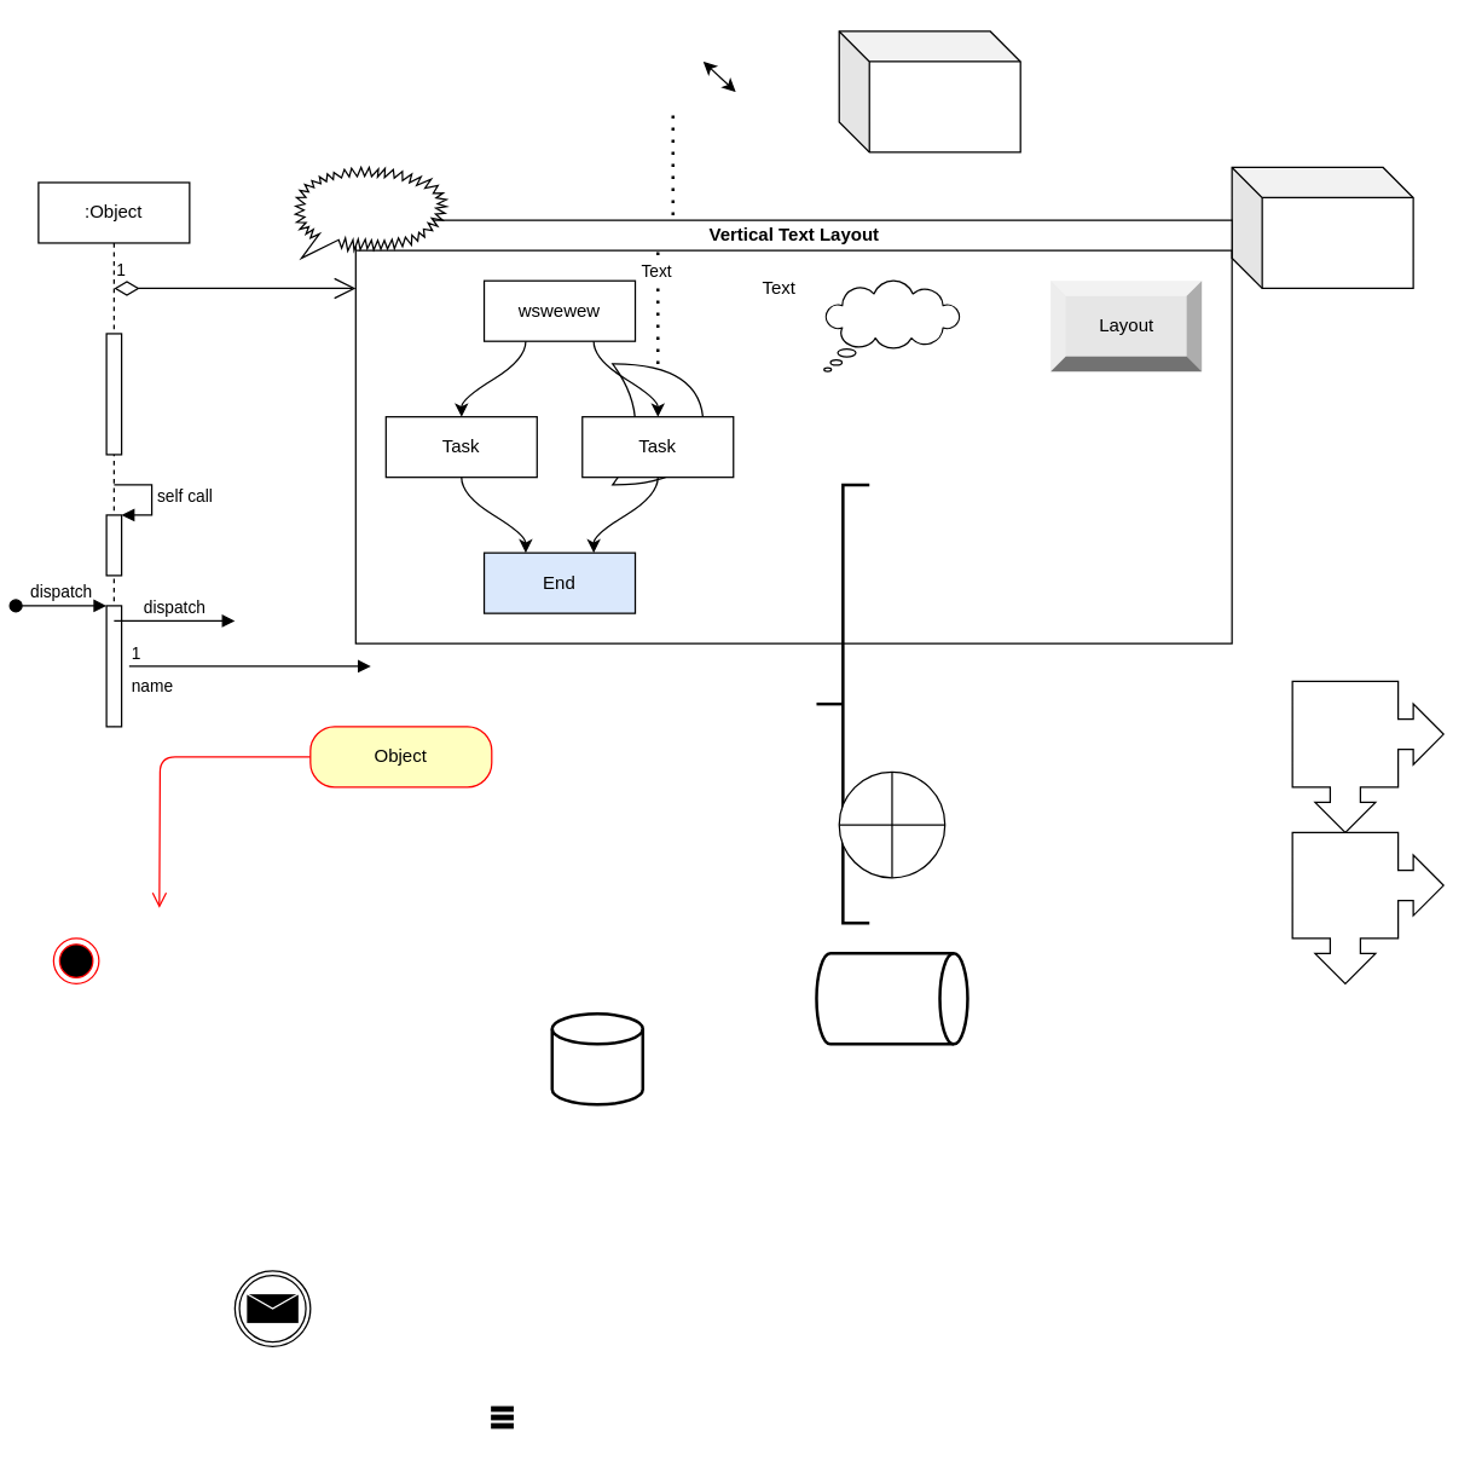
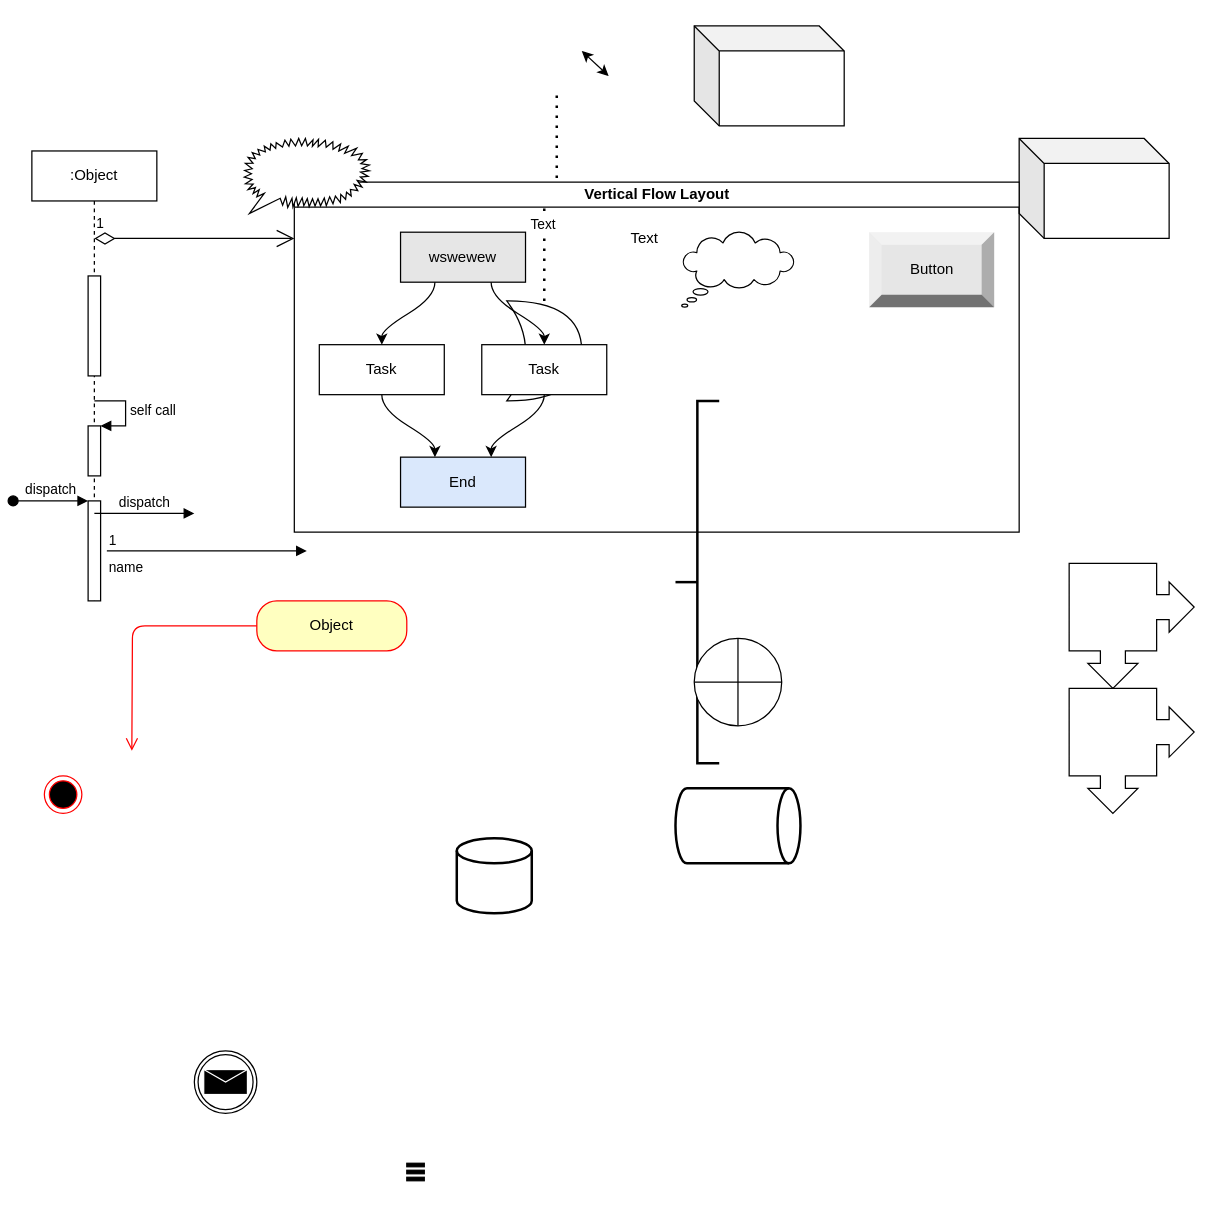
  <mxCell id="0" />
  <mxCell id="1" parent="0" />
  <mxCell id="2" value="Text" style="text;html=1;resizable=0;autosize=1;align=center;verticalAlign=middle;points=[];fillColor=none;strokeColor=none;rounded=0;" vertex="1" parent="1"><mxGeometry x="490" y="180" width="40" height="20" as="geometry" /></mxCell>
  <mxCell id="3" value="" style="shape=cube;whiteSpace=wrap;html=1;boundedLbl=1;backgroundOutline=1;darkOpacity=0.05;darkOpacity2=0.1;" vertex="1" parent="1"><mxGeometry x="550" y="20" width="120" height="80" as="geometry" /></mxCell>
  <mxCell id="4" value="" style="shape=xor;whiteSpace=wrap;html=1;" vertex="1" parent="1"><mxGeometry x="400" y="240" width="60" height="80" as="geometry" /></mxCell>
  <mxCell id="5" value="" style="endArrow=classic;startArrow=classic;html=1;" edge="1" parent="1"><mxGeometry width="50" height="50" relative="1" as="geometry"><mxPoint x="481.506" y="60" as="sourcePoint" /><mxPoint x="460" y="40" as="targetPoint" /></mxGeometry></mxCell>
  <mxCell id="6" value="" style="endArrow=none;dashed=1;html=1;dashPattern=1 3;strokeWidth=2;edgeStyle=elbowEdgeStyle;elbow=vertical;" edge="1" parent="1" source="4"><mxGeometry width="50" height="50" relative="1" as="geometry"><mxPoint x="390" y="120" as="sourcePoint" /><mxPoint x="440" y="70" as="targetPoint" /></mxGeometry></mxCell>
  <mxCell id="7" value="Text" style="edgeLabel;html=1;align=center;verticalAlign=middle;resizable=0;points=[];" vertex="1" connectable="0" parent="6"><mxGeometry x="-0.311" y="2" relative="1" as="geometry"><mxPoint as="offset" /></mxGeometry></mxCell>
  <mxCell id="8" value="" style="shape=cube;whiteSpace=wrap;html=1;boundedLbl=1;backgroundOutline=1;darkOpacity=0.05;darkOpacity2=0.1;" vertex="1" parent="1"><mxGeometry x="810" y="110" width="120" height="80" as="geometry" /></mxCell>
  <mxCell id="9" value="" style="strokeWidth=2;html=1;shape=mxgraph.flowchart.annotation_2;align=left;labelPosition=right;pointerEvents=1;" vertex="1" parent="1"><mxGeometry x="535" y="320" width="35" height="290" as="geometry" /></mxCell>
  <mxCell id="10" value="" style="verticalLabelPosition=bottom;verticalAlign=top;html=1;shape=mxgraph.flowchart.summing_function;" vertex="1" parent="1"><mxGeometry x="550" y="510" width="70" height="70" as="geometry" /></mxCell>
  <mxCell id="11" value="" style="html=1;shadow=0;dashed=0;align=center;verticalAlign=middle;shape=mxgraph.arrows2.calloutDouble90Arrow;dy1=10;dx1=20;dx2=70;dy2=70;arrowHead=10;" vertex="1" parent="1"><mxGeometry x="850" y="450" width="100" height="100" as="geometry" /></mxCell>
  <mxCell id="12" value="" style="html=1;shadow=0;dashed=0;align=center;verticalAlign=middle;shape=mxgraph.arrows2.calloutDouble90Arrow;dy1=10;dx1=20;dx2=70;dy2=70;arrowHead=10;" vertex="1" parent="1"><mxGeometry x="850" y="550" width="100" height="100" as="geometry" /></mxCell>
  <mxCell id="13" value="" style="strokeWidth=2;html=1;shape=mxgraph.flowchart.direct_data;whiteSpace=wrap;" vertex="1" parent="1"><mxGeometry x="535" y="630" width="100" height="60" as="geometry" /></mxCell>
  <mxCell id="14" value="" style="strokeWidth=2;html=1;shape=mxgraph.flowchart.database;whiteSpace=wrap;" vertex="1" parent="1"><mxGeometry x="360" y="670" width="60" height="60" as="geometry" /></mxCell>
- <mxCell id="15" value="Vertical Text Layout" style="swimlane;html=1;startSize=20;horizontal=1;childLayout=flowLayout;flowOrientation=north;resizable=0;interRankCellSpacing=50;containerType=tree;" vertex="1" parent="1"><mxGeometry x="230" y="145" width="580" height="280" as="geometry" /></mxCell>
- <mxCell id="16" value="wswewew" style="whiteSpace=wrap;html=1;" vertex="1" parent="15"><mxGeometry x="85" y="40" width="100" height="40" as="geometry" /></mxCell>
+ <mxCell id="15" value="Vertical Flow Layout" style="swimlane;html=1;startSize=20;horizontal=1;childLayout=flowLayout;flowOrientation=north;resizable=0;interRankCellSpacing=50;containerType=tree;" vertex="1" parent="1"><mxGeometry x="230" y="145" width="580" height="280" as="geometry" /></mxCell>
+ <mxCell id="16" value="wswewew" style="whiteSpace=wrap;html=1;fillColor=#e6e6e6;" vertex="1" parent="15"><mxGeometry x="85" y="40" width="100" height="40" as="geometry" /></mxCell>
  <mxCell id="17" value="Task" style="whiteSpace=wrap;html=1;" vertex="1" parent="15"><mxGeometry x="20" y="130" width="100" height="40" as="geometry" /></mxCell>
  <mxCell id="18" value="" style="html=1;curved=1;noEdgeStyle=1;orthogonal=1;" edge="1" parent="15" source="16" target="17"><mxGeometry relative="1" as="geometry"><Array as="points"><mxPoint x="112.5" y="92" /><mxPoint x="70" y="118" /></Array></mxGeometry></mxCell>
  <mxCell id="19" value="Task" style="whiteSpace=wrap;html=1;" vertex="1" parent="15"><mxGeometry x="150" y="130" width="100" height="40" as="geometry" /></mxCell>
  <mxCell id="20" value="" style="html=1;curved=1;noEdgeStyle=1;orthogonal=1;" edge="1" parent="15" source="16" target="19"><mxGeometry relative="1" as="geometry"><Array as="points"><mxPoint x="157.5" y="92" /><mxPoint x="200" y="118" /></Array></mxGeometry></mxCell>
  <mxCell id="21" value="End" style="whiteSpace=wrap;html=1;fillColor=#dae8fc;" vertex="1" parent="15"><mxGeometry x="85" y="220" width="100" height="40" as="geometry" /></mxCell>
  <mxCell id="22" value="" style="html=1;curved=1;noEdgeStyle=1;orthogonal=1;" edge="1" parent="15" source="17" target="21"><mxGeometry relative="1" as="geometry"><Array as="points"><mxPoint x="70" y="182" /><mxPoint x="112.5" y="208" /></Array></mxGeometry></mxCell>
  <mxCell id="23" value="" style="html=1;curved=1;noEdgeStyle=1;orthogonal=1;" edge="1" parent="15" source="19" target="21"><mxGeometry relative="1" as="geometry"><Array as="points"><mxPoint x="200" y="182" /><mxPoint x="157.5" y="208" /></Array></mxGeometry></mxCell>
  <mxCell id="24" value="" style="whiteSpace=wrap;html=1;shape=mxgraph.basic.cloud_callout" vertex="1" parent="15"><mxGeometry x="310" y="40" width="90" height="60" as="geometry" /></mxCell>
- <mxCell id="25" value="Layout" style="labelPosition=center;verticalLabelPosition=middle;align=center;html=1;shape=mxgraph.basic.shaded_button;dx=10;fillColor=#E6E6E6;strokeColor=none;" vertex="1" parent="15"><mxGeometry x="460" y="40" width="100" height="60" as="geometry" /></mxCell>
+ <mxCell id="25" value="Button" style="labelPosition=center;verticalLabelPosition=middle;align=center;html=1;shape=mxgraph.basic.shaded_button;dx=10;fillColor=#E6E6E6;strokeColor=none;" vertex="1" parent="15"><mxGeometry x="460" y="40" width="100" height="60" as="geometry" /></mxCell>
  <mxCell id="26" value="" style="whiteSpace=wrap;html=1;shape=mxgraph.basic.loud_callout" vertex="1" parent="1"><mxGeometry x="190" y="110" width="100" height="60" as="geometry" /></mxCell>
  <mxCell id="27" value="Object" style="rounded=1;whiteSpace=wrap;html=1;arcSize=40;fontColor=#000000;fillColor=#ffffc0;strokeColor=#ff0000;" vertex="1" parent="1"><mxGeometry x="200" y="480" width="120" height="40" as="geometry" /></mxCell>
  <mxCell id="28" value="" style="edgeStyle=orthogonalEdgeStyle;html=1;verticalAlign=bottom;endArrow=open;endSize=8;strokeColor=#ff0000;" edge="1" source="27" parent="1"><mxGeometry relative="1" as="geometry"><mxPoint x="100" y="600" as="targetPoint" /></mxGeometry></mxCell>
  <mxCell id="29" value="" style="ellipse;html=1;shape=endState;fillColor=#000000;strokeColor=#ff0000;" vertex="1" parent="1"><mxGeometry x="30" y="620" width="30" height="30" as="geometry" /></mxCell>
  <mxCell id="30" value=":Object" style="shape=umlLifeline;perimeter=lifelinePerimeter;whiteSpace=wrap;html=1;container=1;collapsible=0;recursiveResize=0;outlineConnect=0;" vertex="1" parent="1"><mxGeometry x="20" y="120" width="100" height="360" as="geometry" /></mxCell>
  <mxCell id="31" value="" style="html=1;points=[];perimeter=orthogonalPerimeter;" vertex="1" parent="30"><mxGeometry x="45" y="100" width="10" height="80" as="geometry" /></mxCell>
  <mxCell id="32" value="" style="html=1;points=[];perimeter=orthogonalPerimeter;" vertex="1" parent="30"><mxGeometry x="45" y="220" width="10" height="40" as="geometry" /></mxCell>
  <mxCell id="33" value="self call" style="edgeStyle=orthogonalEdgeStyle;html=1;align=left;spacingLeft=2;endArrow=block;rounded=0;entryX=1;entryY=0;" edge="1" target="32" parent="30"><mxGeometry relative="1" as="geometry"><mxPoint x="50" y="200" as="sourcePoint" /><Array as="points"><mxPoint x="75" y="200" /></Array></mxGeometry></mxCell>
  <mxCell id="34" value="" style="html=1;points=[];perimeter=orthogonalPerimeter;" vertex="1" parent="30"><mxGeometry x="45" y="280" width="10" height="80" as="geometry" /></mxCell>
  <mxCell id="35" value="dispatch" style="html=1;verticalAlign=bottom;startArrow=oval;endArrow=block;startSize=8;" edge="1" target="34" parent="30"><mxGeometry relative="1" as="geometry"><mxPoint x="-15" y="280" as="sourcePoint" /></mxGeometry></mxCell>
  <mxCell id="36" value="dispatch" style="html=1;verticalAlign=bottom;endArrow=block;" edge="1" parent="30"><mxGeometry width="80" relative="1" as="geometry"><mxPoint x="50" y="290" as="sourcePoint" /><mxPoint x="130" y="290" as="targetPoint" /></mxGeometry></mxCell>
  <mxCell id="37" value="1" style="endArrow=open;html=1;endSize=12;startArrow=diamondThin;startSize=14;startFill=0;edgeStyle=orthogonalEdgeStyle;align=left;verticalAlign=bottom;" edge="1" parent="30"><mxGeometry x="-1" y="3" relative="1" as="geometry"><mxPoint x="50" y="70" as="sourcePoint" /><mxPoint x="210" y="70" as="targetPoint" /></mxGeometry></mxCell>
  <mxCell id="38" value="name" style="endArrow=block;endFill=1;html=1;edgeStyle=orthogonalEdgeStyle;align=left;verticalAlign=top;" edge="1" parent="30"><mxGeometry x="-1" relative="1" as="geometry"><mxPoint x="60" y="320" as="sourcePoint" /><mxPoint x="220" y="320" as="targetPoint" /></mxGeometry></mxCell>
  <mxCell id="39" value="1" style="edgeLabel;resizable=0;html=1;align=left;verticalAlign=bottom;" connectable="0" vertex="1" parent="38"><mxGeometry x="-1" relative="1" as="geometry" /></mxCell>
  <mxCell id="40" value="" style="shape=parallelMarker;direction=south;html=1;outlineConnect=0;" vertex="1" parent="1"><mxGeometry x="320" y="930" width="14" height="14" as="geometry" /></mxCell>
  <mxCell id="41" value="" style="shape=mxgraph.bpmn.shape;html=1;verticalLabelPosition=bottom;labelBackgroundColor=#ffffff;verticalAlign=top;align=center;perimeter=ellipsePerimeter;outlineConnect=0;outline=throwing;symbol=message;" vertex="1" parent="1"><mxGeometry x="150" y="840" width="50" height="50" as="geometry" /></mxCell>
